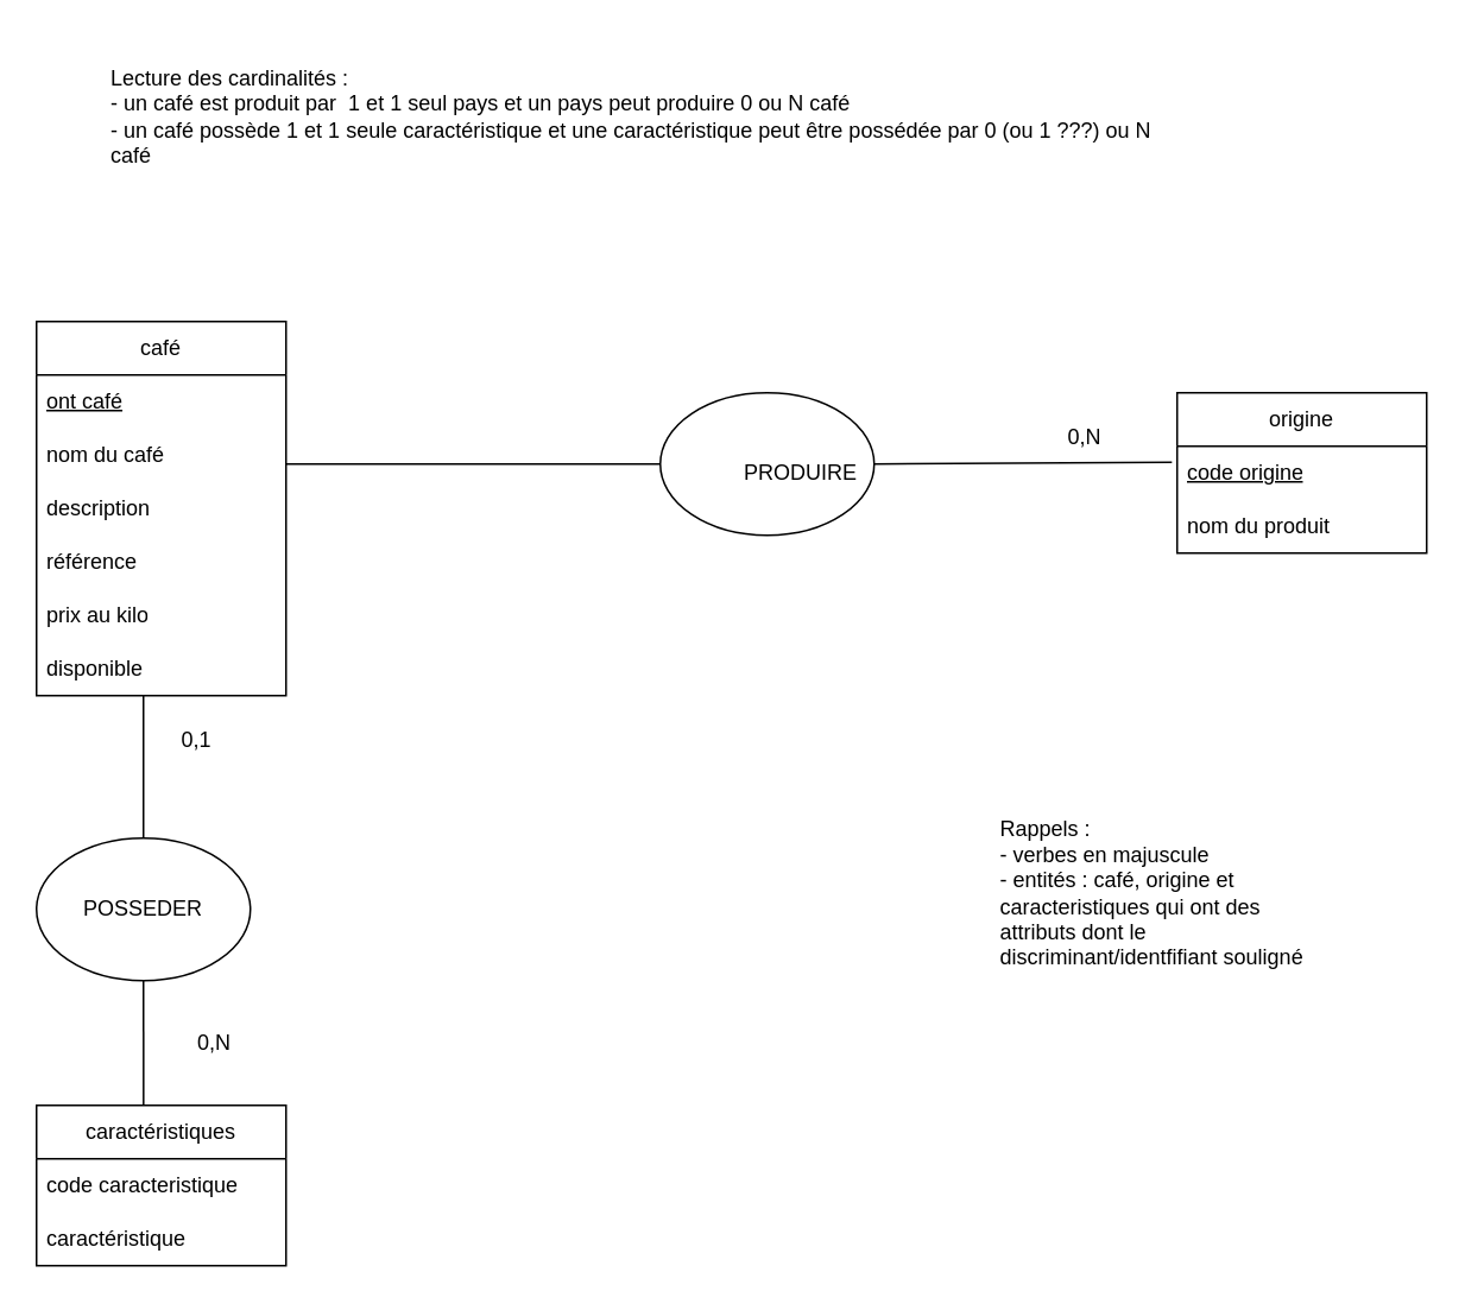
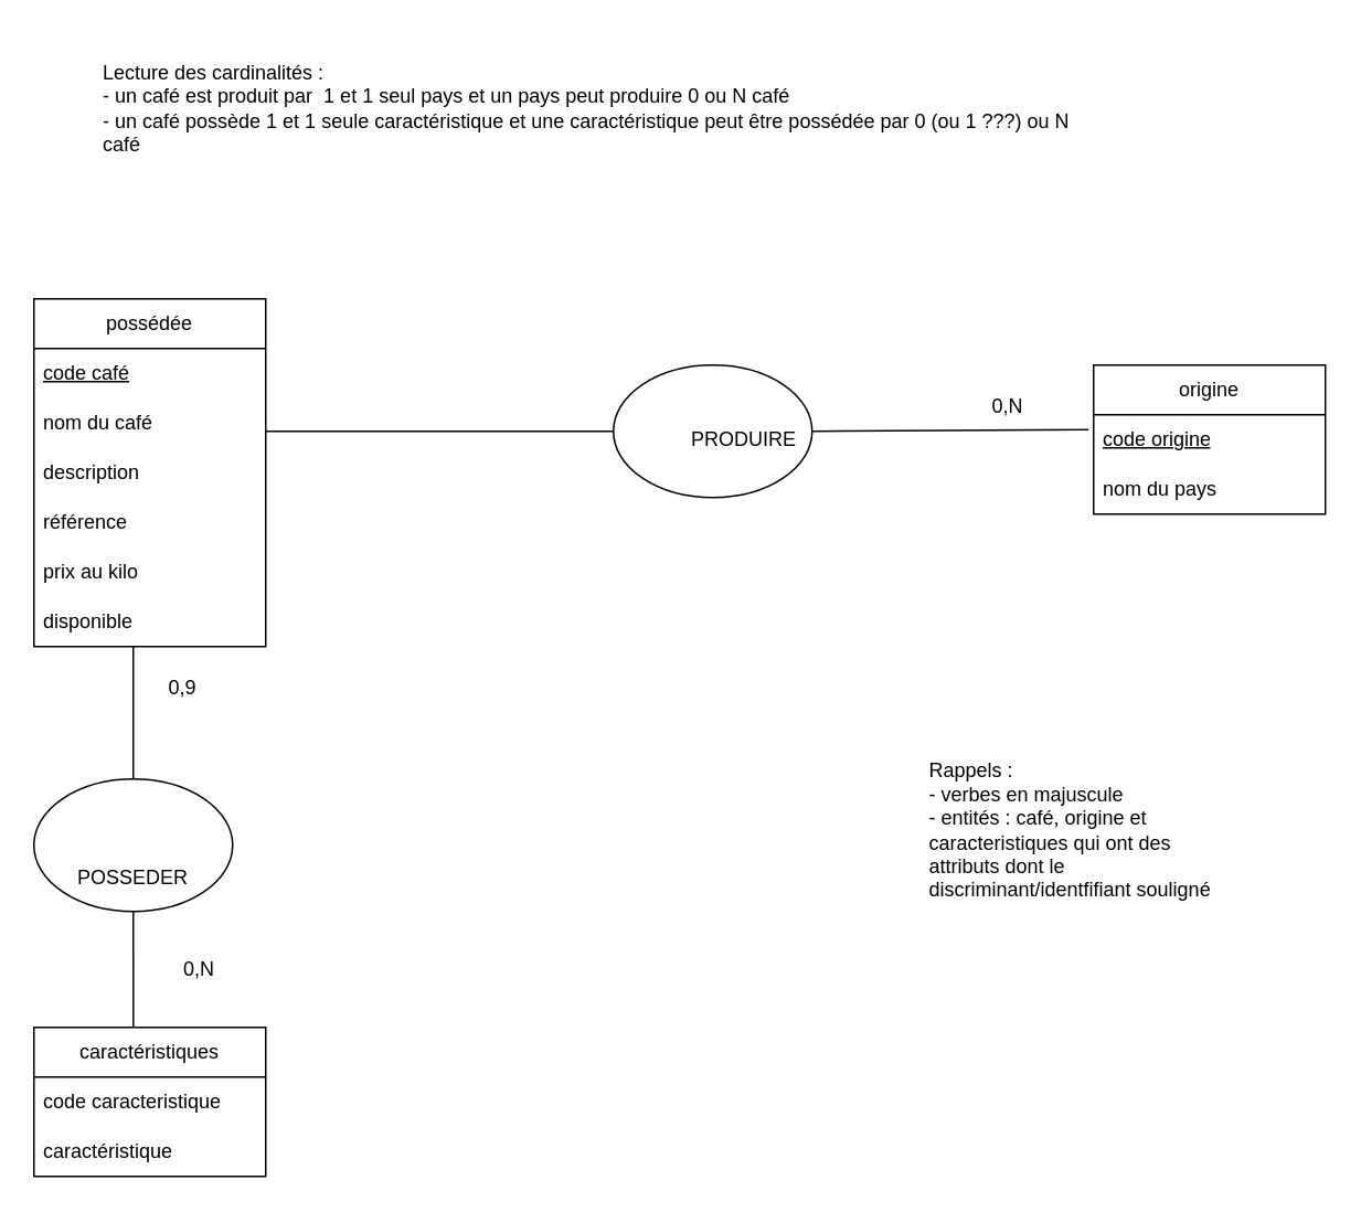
  <mxCell id="0" />
  <mxCell id="1" parent="0" />
- <mxCell id="2" value="café" style="swimlane;fontStyle=0;childLayout=stackLayout;horizontal=1;startSize=30;horizontalStack=0;resizeParent=1;resizeParentMax=0;resizeLast=0;collapsible=1;marginBottom=0;whiteSpace=wrap;html=1;" parent="1" vertex="1"><mxGeometry x="20" y="180" width="140" height="210" as="geometry" /></mxCell>
- <mxCell id="3" value="&lt;u&gt;ont café&lt;/u&gt;" style="text;strokeColor=none;fillColor=none;align=left;verticalAlign=middle;spacingLeft=4;spacingRight=4;overflow=hidden;points=[[0,0.5],[1,0.5]];portConstraint=eastwest;rotatable=0;whiteSpace=wrap;html=1;" parent="2" vertex="1"><mxGeometry y="30" width="140" height="30" as="geometry" /></mxCell>
+ <mxCell id="2" value="possédée" style="swimlane;fontStyle=0;childLayout=stackLayout;horizontal=1;startSize=30;horizontalStack=0;resizeParent=1;resizeParentMax=0;resizeLast=0;collapsible=1;marginBottom=0;whiteSpace=wrap;html=1;" parent="1" vertex="1"><mxGeometry x="20" y="180" width="140" height="210" as="geometry" /></mxCell>
+ <mxCell id="3" value="&lt;u&gt;code café&lt;/u&gt;" style="text;strokeColor=none;fillColor=none;align=left;verticalAlign=middle;spacingLeft=4;spacingRight=4;overflow=hidden;points=[[0,0.5],[1,0.5]];portConstraint=eastwest;rotatable=0;whiteSpace=wrap;html=1;" parent="2" vertex="1"><mxGeometry y="30" width="140" height="30" as="geometry" /></mxCell>
  <mxCell id="4" value="nom du café" style="text;strokeColor=none;fillColor=none;align=left;verticalAlign=middle;spacingLeft=4;spacingRight=4;overflow=hidden;points=[[0,0.5],[1,0.5]];portConstraint=eastwest;rotatable=0;whiteSpace=wrap;html=1;" parent="2" vertex="1"><mxGeometry y="60" width="140" height="30" as="geometry" /></mxCell>
  <mxCell id="5" value="description" style="text;strokeColor=none;fillColor=none;align=left;verticalAlign=middle;spacingLeft=4;spacingRight=4;overflow=hidden;points=[[0,0.5],[1,0.5]];portConstraint=eastwest;rotatable=0;whiteSpace=wrap;html=1;" parent="2" vertex="1"><mxGeometry y="90" width="140" height="30" as="geometry" /></mxCell>
  <mxCell id="6" value="référence" style="text;strokeColor=none;fillColor=none;align=left;verticalAlign=middle;spacingLeft=4;spacingRight=4;overflow=hidden;points=[[0,0.5],[1,0.5]];portConstraint=eastwest;rotatable=0;whiteSpace=wrap;html=1;" parent="2" vertex="1"><mxGeometry y="120" width="140" height="30" as="geometry" /></mxCell>
  <mxCell id="7" value="prix au kilo" style="text;strokeColor=none;fillColor=none;align=left;verticalAlign=middle;spacingLeft=4;spacingRight=4;overflow=hidden;points=[[0,0.5],[1,0.5]];portConstraint=eastwest;rotatable=0;whiteSpace=wrap;html=1;" parent="2" vertex="1"><mxGeometry y="150" width="140" height="30" as="geometry" /></mxCell>
  <mxCell id="8" value="disponible" style="text;strokeColor=none;fillColor=none;align=left;verticalAlign=middle;spacingLeft=4;spacingRight=4;overflow=hidden;points=[[0,0.5],[1,0.5]];portConstraint=eastwest;rotatable=0;whiteSpace=wrap;html=1;" parent="2" vertex="1"><mxGeometry y="180" width="140" height="30" as="geometry" /></mxCell>
  <mxCell id="9" value="origine" style="swimlane;fontStyle=0;childLayout=stackLayout;horizontal=1;startSize=30;horizontalStack=0;resizeParent=1;resizeParentMax=0;resizeLast=0;collapsible=1;marginBottom=0;whiteSpace=wrap;html=1;" parent="1" vertex="1"><mxGeometry x="660" y="220" width="140" height="90" as="geometry" /></mxCell>
  <mxCell id="10" value="code origine" style="text;strokeColor=none;fillColor=none;align=left;verticalAlign=middle;spacingLeft=4;spacingRight=4;overflow=hidden;points=[[0,0.5],[1,0.5]];portConstraint=eastwest;rotatable=0;whiteSpace=wrap;html=1;fontStyle=4" parent="9" vertex="1"><mxGeometry y="30" width="140" height="30" as="geometry" /></mxCell>
- <mxCell id="11" value="nom du produit" style="text;strokeColor=none;fillColor=none;align=left;verticalAlign=middle;spacingLeft=4;spacingRight=4;overflow=hidden;points=[[0,0.5],[1,0.5]];portConstraint=eastwest;rotatable=0;whiteSpace=wrap;html=1;" parent="9" vertex="1"><mxGeometry y="60" width="140" height="30" as="geometry" /></mxCell>
+ <mxCell id="11" value="nom du pays" style="text;strokeColor=none;fillColor=none;align=left;verticalAlign=middle;spacingLeft=4;spacingRight=4;overflow=hidden;points=[[0,0.5],[1,0.5]];portConstraint=eastwest;rotatable=0;whiteSpace=wrap;html=1;" parent="9" vertex="1"><mxGeometry y="60" width="140" height="30" as="geometry" /></mxCell>
  <mxCell id="12" value="caractéristiques" style="swimlane;fontStyle=0;childLayout=stackLayout;horizontal=1;startSize=30;horizontalStack=0;resizeParent=1;resizeParentMax=0;resizeLast=0;collapsible=1;marginBottom=0;whiteSpace=wrap;html=1;" parent="1" vertex="1"><mxGeometry x="20" y="620" width="140" height="90" as="geometry" /></mxCell>
  <mxCell id="13" value="code caracteristique" style="text;strokeColor=none;fillColor=none;align=left;verticalAlign=middle;spacingLeft=4;spacingRight=4;overflow=hidden;points=[[0,0.5],[1,0.5]];portConstraint=eastwest;rotatable=0;whiteSpace=wrap;html=1;" parent="12" vertex="1"><mxGeometry y="30" width="140" height="30" as="geometry" /></mxCell>
  <mxCell id="14" value="caractéristique" style="text;strokeColor=none;fillColor=none;align=left;verticalAlign=middle;spacingLeft=4;spacingRight=4;overflow=hidden;points=[[0,0.5],[1,0.5]];portConstraint=eastwest;rotatable=0;whiteSpace=wrap;html=1;" parent="12" vertex="1"><mxGeometry y="60" width="140" height="30" as="geometry" /></mxCell>
  <mxCell id="15" value="Lecture des cardinalités : &lt;br&gt;- un café est produit par&amp;nbsp; 1 et 1 seul pays et un pays peut produire 0 ou N café&lt;br&gt;- un café possède 1 et 1 seule caractéristique et une caractéristique peut être possédée par 0 (ou 1 ???) ou N café" style="text;html=1;strokeColor=none;fillColor=none;align=left;verticalAlign=middle;whiteSpace=wrap;rounded=0;" parent="1" vertex="1"><mxGeometry x="60" y="20" width="600" height="90" as="geometry" /></mxCell>
  <mxCell id="16" value="" style="ellipse;whiteSpace=wrap;html=1;" parent="1" vertex="1"><mxGeometry x="20" y="470" width="120" height="80" as="geometry" /></mxCell>
  <mxCell id="17" value="" style="ellipse;whiteSpace=wrap;html=1;" parent="1" vertex="1"><mxGeometry x="370" y="220" width="120" height="80" as="geometry" /></mxCell>
  <mxCell id="18" value="" style="endArrow=none;html=1;" parent="1" edge="1"><mxGeometry width="50" height="50" relative="1" as="geometry"><mxPoint x="160" y="260" as="sourcePoint" /><mxPoint x="370" y="260" as="targetPoint" /></mxGeometry></mxCell>
  <mxCell id="19" value="" style="endArrow=none;html=1;entryX=-0.021;entryY=0.3;entryDx=0;entryDy=0;entryPerimeter=0;exitX=1;exitY=0.5;exitDx=0;exitDy=0;exitPerimeter=0;" parent="1" source="17" target="10" edge="1"><mxGeometry width="50" height="50" relative="1" as="geometry"><mxPoint x="500" y="259" as="sourcePoint" /><mxPoint x="690" y="259" as="targetPoint" /></mxGeometry></mxCell>
  <mxCell id="20" value="" style="endArrow=none;html=1;" parent="1" edge="1"><mxGeometry width="50" height="50" relative="1" as="geometry"><mxPoint x="80" y="470" as="sourcePoint" /><mxPoint x="80" y="390" as="targetPoint" /></mxGeometry></mxCell>
  <mxCell id="21" value="" style="endArrow=none;html=1;exitX=0.429;exitY=0;exitDx=0;exitDy=0;exitPerimeter=0;" parent="1" source="12" edge="1"><mxGeometry width="50" height="50" relative="1" as="geometry"><mxPoint x="80" y="610" as="sourcePoint" /><mxPoint x="80" y="550" as="targetPoint" /></mxGeometry></mxCell>
  <mxCell id="22" value="PRODUIRE" style="text;html=1;strokeColor=none;fillColor=none;align=center;verticalAlign=middle;whiteSpace=wrap;rounded=0;" parent="1" vertex="1"><mxGeometry x="419" y="250" width="60" height="30" as="geometry" /></mxCell>
- <mxCell id="23" value="POSSEDER" style="text;html=1;strokeColor=none;fillColor=none;align=center;verticalAlign=middle;whiteSpace=wrap;rounded=0;" parent="1" vertex="1"><mxGeometry x="50" y="495" width="60" height="30" as="geometry" /></mxCell>
+ <mxCell id="23" value="POSSEDER" style="text;html=1;strokeColor=none;fillColor=none;align=center;verticalAlign=middle;whiteSpace=wrap;rounded=0;" parent="1" vertex="1"><mxGeometry x="50" y="515" width="60" height="30" as="geometry" /></mxCell>
  <mxCell id="24" value="Rappels :&lt;br&gt;- verbes en majuscule&lt;br&gt;- entités : café, origine et caracteristiques qui ont des attributs dont le discriminant/identfifiant souligné" style="text;html=1;strokeColor=none;fillColor=none;align=left;verticalAlign=middle;whiteSpace=wrap;rounded=0;labelBorderColor=none;spacingTop=6;spacingLeft=9;spacingBottom=4;spacingRight=2;horizontal=1;" parent="1" vertex="1"><mxGeometry x="550" y="450" width="190" height="100" as="geometry" /></mxCell>
  <mxCell id="25" value="0,N" style="text;html=1;strokeColor=none;fillColor=none;align=center;verticalAlign=middle;whiteSpace=wrap;rounded=0;" parent="1" vertex="1"><mxGeometry x="90" y="570" width="60" height="30" as="geometry" /></mxCell>
- <mxCell id="26" value="0,1" style="text;html=1;strokeColor=none;fillColor=none;align=center;verticalAlign=middle;whiteSpace=wrap;rounded=0;" parent="1" vertex="1"><mxGeometry x="80" y="400" width="60" height="30" as="geometry" /></mxCell>
+ <mxCell id="26" value="0,9" style="text;html=1;strokeColor=none;fillColor=none;align=center;verticalAlign=middle;whiteSpace=wrap;rounded=0;" parent="1" vertex="1"><mxGeometry x="80" y="400" width="60" height="30" as="geometry" /></mxCell>
  <mxCell id="27" value="0,N&amp;nbsp;" style="text;html=1;strokeColor=none;fillColor=none;align=center;verticalAlign=middle;whiteSpace=wrap;rounded=0;" parent="1" vertex="1"><mxGeometry x="580" y="230" width="60" height="30" as="geometry" /></mxCell>
